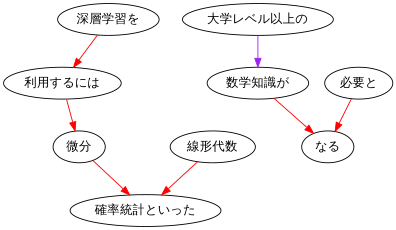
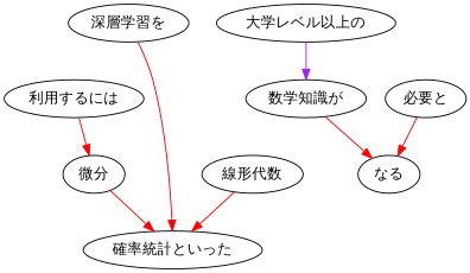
  digraph {
    fontname="Courier Prime"
    node [fontname="Courier Prime"]
    edge [color=red fontname="Courier Prime"]
    n1 [label="深層学習を"]
    n2 [label="利用するには"]
    n3 [label="微分"]
    n4 [label="確率統計といった"]
    n5 [label="大学レベル以上の"]
    n6 [label="数学知識が"]
    n7 [label="線形代数"]
    n8 [label="なる"]
    n9 [label="必要と"]
-   n1 -> n2
+   n1 -> n4
    n2 -> n3
    n3 -> n4
    n5 -> n6 [color=purple]
    n6 -> n8
    n7 -> n4
    n9 -> n8
  }
